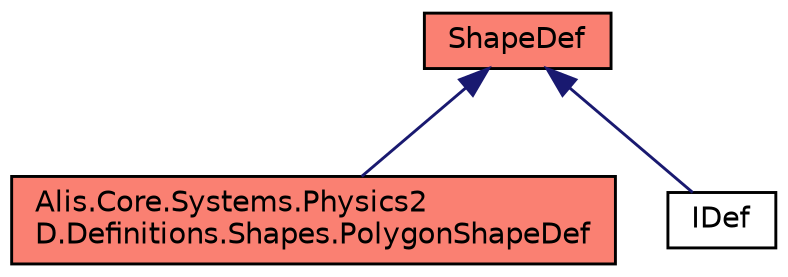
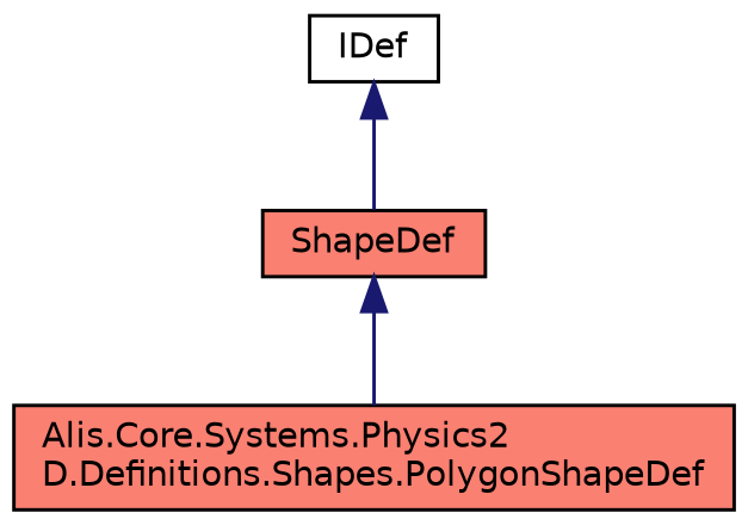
  digraph {
    node [color=black fillcolor=salmon fontname=Helvetica fontsize=10 shape=record style=filled]
    edge [color=midnightblue dir=back fontname=Helvetica fontsize=10 labelfontname=Helvetica labelfontsize=10 style=solid]
    n1 [fontcolor=black height=0.2 label="Alis.Core.Systems.Physics2\lD.Definitions.Shapes.PolygonShapeDef" width=0.4]
    n2 [height=0.2 label=ShapeDef width=0.4]
    n3 [fillcolor=white height=0.2 label=IDef width=0.4]
    n2 -> n1
-   n2 -> n3
+   n3 -> n2
  }
